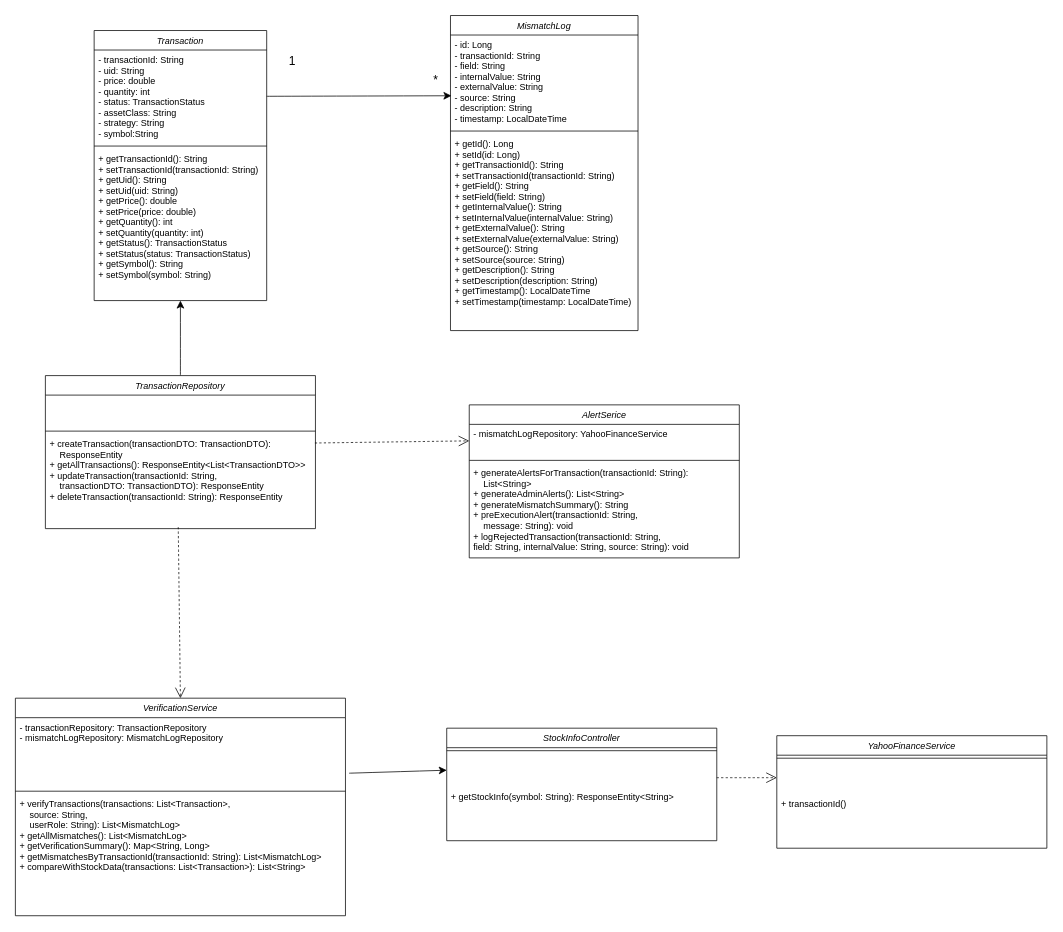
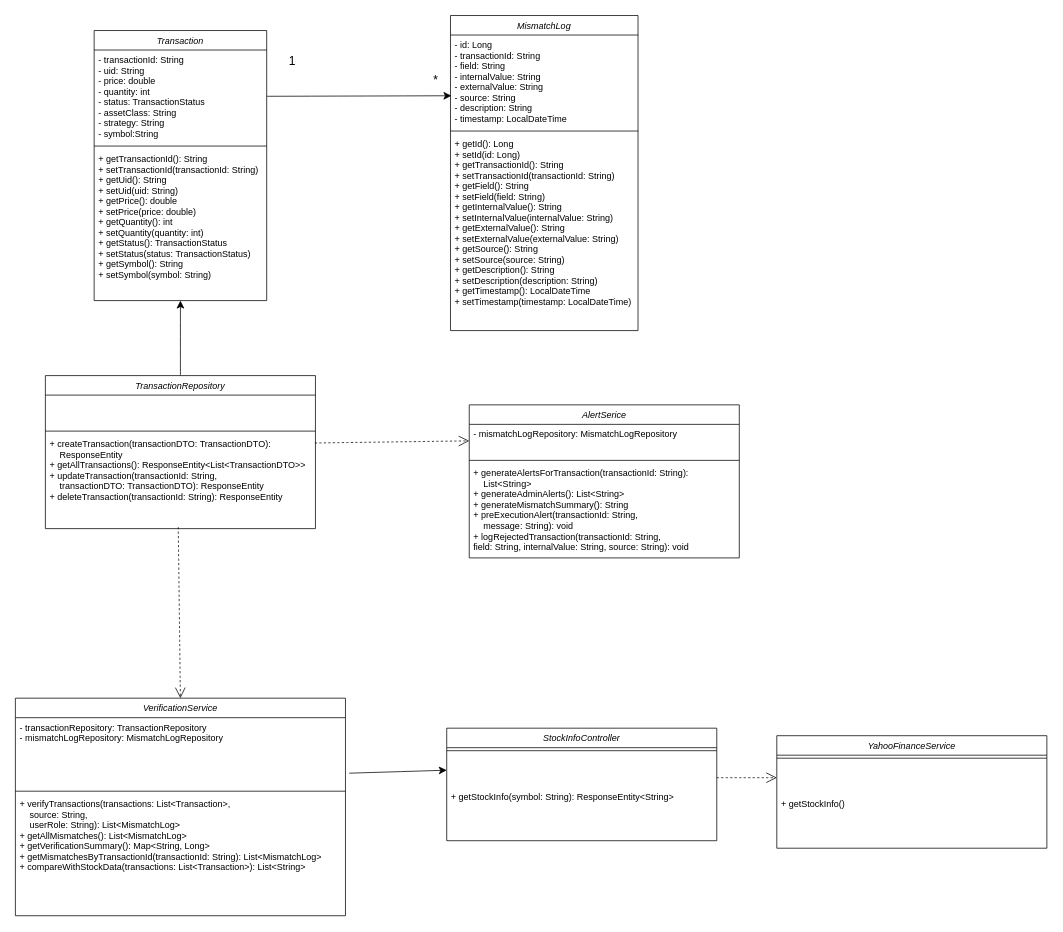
  <mxCell id="0" />
  <mxCell id="1" parent="0" />
  <mxCell id="2" value="Transaction" style="swimlane;fontStyle=2;align=center;verticalAlign=top;childLayout=stackLayout;horizontal=1;startSize=26;horizontalStack=0;resizeParent=1;resizeLast=0;collapsible=1;marginBottom=0;rounded=0;shadow=0;strokeWidth=1;" vertex="1" parent="1"><mxGeometry x="125" y="40" width="230" height="360" as="geometry"><mxRectangle x="230" y="140" width="160" height="26" as="alternateBounds" /></mxGeometry></mxCell>
  <mxCell id="3" value="- transactionId: String&#10;- uid: String&#10;- price: double&#10;- quantity: int&#10;- status: TransactionStatus&#10;- assetClass: String&#10;- strategy: String&#10;- symbol:String&#10;" style="text;align=left;verticalAlign=top;spacingLeft=4;spacingRight=4;overflow=hidden;rotatable=0;points=[[0,0.5],[1,0.5]];portConstraint=eastwest;" vertex="1" parent="2"><mxGeometry y="26" width="230" height="124" as="geometry" /></mxCell>
  <mxCell id="4" value="" style="line;html=1;strokeWidth=1;align=left;verticalAlign=middle;spacingTop=-1;spacingLeft=3;spacingRight=3;rotatable=0;labelPosition=right;points=[];portConstraint=eastwest;" vertex="1" parent="2"><mxGeometry y="150" width="230" height="8" as="geometry" /></mxCell>
  <mxCell id="5" value="+ getTransactionId(): String&#10;+ setTransactionId(transactionId: String) &#10;+ getUid(): String &#10;+ setUid(uid: String) &#10;+ getPrice(): double &#10;+ setPrice(price: double) &#10;+ getQuantity(): int &#10;+ setQuantity(quantity: int)&#10;+ getStatus(): TransactionStatus &#10;+ setStatus(status: TransactionStatus) &#10;+ getSymbol(): String &#10;+ setSymbol(symbol: String)" style="text;align=left;verticalAlign=top;spacingLeft=4;spacingRight=4;overflow=hidden;rotatable=0;points=[[0,0.5],[1,0.5]];portConstraint=eastwest;" vertex="1" parent="2"><mxGeometry y="158" width="230" height="202" as="geometry" /></mxCell>
  <mxCell id="6" value="MismatchLog" style="swimlane;fontStyle=2;align=center;verticalAlign=top;childLayout=stackLayout;horizontal=1;startSize=26;horizontalStack=0;resizeParent=1;resizeLast=0;collapsible=1;marginBottom=0;rounded=0;shadow=0;strokeWidth=1;" vertex="1" parent="1"><mxGeometry x="600" y="20" width="250" height="420" as="geometry"><mxRectangle x="230" y="140" width="160" height="26" as="alternateBounds" /></mxGeometry></mxCell>
  <mxCell id="7" value="- id: Long &#10;- transactionId: String &#10;- field: String &#10;- internalValue: String&#10;- externalValue: String &#10;- source: String &#10;- description: String &#10;- timestamp: LocalDateTime&#10;" style="text;align=left;verticalAlign=top;spacingLeft=4;spacingRight=4;overflow=hidden;rotatable=0;points=[[0,0.5],[1,0.5]];portConstraint=eastwest;" vertex="1" parent="6"><mxGeometry y="26" width="250" height="124" as="geometry" /></mxCell>
  <mxCell id="8" value="" style="line;html=1;strokeWidth=1;align=left;verticalAlign=middle;spacingTop=-1;spacingLeft=3;spacingRight=3;rotatable=0;labelPosition=right;points=[];portConstraint=eastwest;" vertex="1" parent="6"><mxGeometry y="150" width="250" height="8" as="geometry" /></mxCell>
  <mxCell id="9" value="+ getId(): Long &#10;+ setId(id: Long) &#10;+ getTransactionId(): String &#10;+ setTransactionId(transactionId: String) &#10;+ getField(): String &#10;+ setField(field: String) &#10;+ getInternalValue(): String &#10;+ setInternalValue(internalValue: String) &#10;+ getExternalValue(): String &#10;+ setExternalValue(externalValue: String) &#10;+ getSource(): String &#10;+ setSource(source: String) &#10;+ getDescription(): String &#10;+ setDescription(description: String) &#10;+ getTimestamp(): LocalDateTime &#10;+ setTimestamp(timestamp: LocalDateTime)" style="text;align=left;verticalAlign=top;spacingLeft=4;spacingRight=4;overflow=hidden;rotatable=0;points=[[0,0.5],[1,0.5]];portConstraint=eastwest;" vertex="1" parent="6"><mxGeometry y="158" width="250" height="262" as="geometry" /></mxCell>
  <mxCell id="10" style="edgeStyle=none;curved=1;rounded=0;orthogonalLoop=1;jettySize=auto;html=1;entryX=0;entryY=0.5;entryDx=0;entryDy=0;fontSize=12;startSize=8;endSize=8;" edge="1" parent="1" target="26"><mxGeometry relative="1" as="geometry"><mxPoint x="465" y="1030" as="sourcePoint" /></mxGeometry></mxCell>
  <mxCell id="11" value="VerificationService" style="swimlane;fontStyle=2;align=center;verticalAlign=top;childLayout=stackLayout;horizontal=1;startSize=26;horizontalStack=0;resizeParent=1;resizeLast=0;collapsible=1;marginBottom=0;rounded=0;shadow=0;strokeWidth=1;" vertex="1" parent="1"><mxGeometry x="20" y="930" width="440" height="290" as="geometry"><mxRectangle x="230" y="140" width="160" height="26" as="alternateBounds" /></mxGeometry></mxCell>
  <mxCell id="12" value="- transactionRepository: TransactionRepository&#10;- mismatchLogRepository: MismatchLogRepository&#10;&#10;" style="text;align=left;verticalAlign=top;spacingLeft=4;spacingRight=4;overflow=hidden;rotatable=0;points=[[0,0.5],[1,0.5]];portConstraint=eastwest;" vertex="1" parent="11"><mxGeometry y="26" width="440" height="94" as="geometry" /></mxCell>
  <mxCell id="13" value="" style="line;html=1;strokeWidth=1;align=left;verticalAlign=middle;spacingTop=-1;spacingLeft=3;spacingRight=3;rotatable=0;labelPosition=right;points=[];portConstraint=eastwest;" vertex="1" parent="11"><mxGeometry y="120" width="440" height="8" as="geometry" /></mxCell>
  <mxCell id="14" value="+ verifyTransactions(transactions: List&lt;Transaction&gt;, &#10;    source: String, &#10;    userRole: String): List&lt;MismatchLog&gt; &#10;+ getAllMismatches(): List&lt;MismatchLog&gt; &#10;+ getVerificationSummary(): Map&lt;String, Long&gt; &#10;+ getMismatchesByTransactionId(transactionId: String): List&lt;MismatchLog&gt; &#10;+ compareWithStockData(transactions: List&lt;Transaction&gt;): List&lt;String&gt; &#10;" style="text;align=left;verticalAlign=top;spacingLeft=4;spacingRight=4;overflow=hidden;rotatable=0;points=[[0,0.5],[1,0.5]];portConstraint=eastwest;" vertex="1" parent="11"><mxGeometry y="128" width="440" height="126" as="geometry" /></mxCell>
  <mxCell id="15" value="" style="edgeStyle=none;curved=1;rounded=0;orthogonalLoop=1;jettySize=auto;html=1;fontSize=12;startSize=8;endSize=8;" edge="1" parent="1" source="16" target="5"><mxGeometry relative="1" as="geometry" /></mxCell>
  <mxCell id="16" value="TransactionRepository" style="swimlane;fontStyle=2;align=center;verticalAlign=top;childLayout=stackLayout;horizontal=1;startSize=26;horizontalStack=0;resizeParent=1;resizeLast=0;collapsible=1;marginBottom=0;rounded=0;shadow=0;strokeWidth=1;" vertex="1" parent="1"><mxGeometry x="60" y="500" width="360" height="204" as="geometry"><mxRectangle x="230" y="140" width="160" height="26" as="alternateBounds" /></mxGeometry></mxCell>
  <mxCell id="17" value="&#10;" style="text;align=left;verticalAlign=top;spacingLeft=4;spacingRight=4;overflow=hidden;rotatable=0;points=[[0,0.5],[1,0.5]];portConstraint=eastwest;" vertex="1" parent="16"><mxGeometry y="26" width="360" height="44" as="geometry" /></mxCell>
  <mxCell id="18" value="" style="line;html=1;strokeWidth=1;align=left;verticalAlign=middle;spacingTop=-1;spacingLeft=3;spacingRight=3;rotatable=0;labelPosition=right;points=[];portConstraint=eastwest;" vertex="1" parent="16"><mxGeometry y="70" width="360" height="8" as="geometry" /></mxCell>
  <mxCell id="19" value="+ createTransaction(transactionDTO: TransactionDTO): &#10;    ResponseEntity&#10;+ getAllTransactions(): ResponseEntity&lt;List&lt;TransactionDTO&gt;&gt; &#10;+ updateTransaction(transactionId: String, &#10;    transactionDTO: TransactionDTO): ResponseEntity&#10;+ deleteTransaction(transactionId: String): ResponseEntity" style="text;align=left;verticalAlign=top;spacingLeft=4;spacingRight=4;overflow=hidden;rotatable=0;points=[[0,0.5],[1,0.5]];portConstraint=eastwest;" vertex="1" parent="16"><mxGeometry y="78" width="360" height="126" as="geometry" /></mxCell>
  <mxCell id="20" value="AlertSerice" style="swimlane;fontStyle=2;align=center;verticalAlign=top;childLayout=stackLayout;horizontal=1;startSize=26;horizontalStack=0;resizeParent=1;resizeLast=0;collapsible=1;marginBottom=0;rounded=0;shadow=0;strokeWidth=1;" vertex="1" parent="1"><mxGeometry x="625" y="539" width="360" height="204" as="geometry"><mxRectangle x="230" y="140" width="160" height="26" as="alternateBounds" /></mxGeometry></mxCell>
- <mxCell id="21" value="- mismatchLogRepository: YahooFinanceService" style="text;align=left;verticalAlign=top;spacingLeft=4;spacingRight=4;overflow=hidden;rotatable=0;points=[[0,0.5],[1,0.5]];portConstraint=eastwest;" vertex="1" parent="20"><mxGeometry y="26" width="360" height="44" as="geometry" /></mxCell>
+ <mxCell id="21" value="- mismatchLogRepository: MismatchLogRepository" style="text;align=left;verticalAlign=top;spacingLeft=4;spacingRight=4;overflow=hidden;rotatable=0;points=[[0,0.5],[1,0.5]];portConstraint=eastwest;" vertex="1" parent="20"><mxGeometry y="26" width="360" height="44" as="geometry" /></mxCell>
  <mxCell id="22" value="" style="line;html=1;strokeWidth=1;align=left;verticalAlign=middle;spacingTop=-1;spacingLeft=3;spacingRight=3;rotatable=0;labelPosition=right;points=[];portConstraint=eastwest;" vertex="1" parent="20"><mxGeometry y="70" width="360" height="8" as="geometry" /></mxCell>
  <mxCell id="23" value="+ generateAlertsForTransaction(transactionId: String): &#10;    List&lt;String&gt; &#10;+ generateAdminAlerts(): List&lt;String&gt; &#10;+ generateMismatchSummary(): String &#10;+ preExecutionAlert(transactionId: String, &#10;    message: String): void &#10;+ logRejectedTransaction(transactionId: String, &#10;field: String, internalValue: String, source: String): void " style="text;align=left;verticalAlign=top;spacingLeft=4;spacingRight=4;overflow=hidden;rotatable=0;points=[[0,0.5],[1,0.5]];portConstraint=eastwest;" vertex="1" parent="20"><mxGeometry y="78" width="360" height="126" as="geometry" /></mxCell>
  <mxCell id="24" value="StockInfoController" style="swimlane;fontStyle=2;align=center;verticalAlign=top;childLayout=stackLayout;horizontal=1;startSize=26;horizontalStack=0;resizeParent=1;resizeLast=0;collapsible=1;marginBottom=0;rounded=0;shadow=0;strokeWidth=1;" vertex="1" parent="1"><mxGeometry x="595" y="970" width="360" height="150" as="geometry"><mxRectangle x="230" y="140" width="160" height="26" as="alternateBounds" /></mxGeometry></mxCell>
  <mxCell id="25" value="" style="line;html=1;strokeWidth=1;align=left;verticalAlign=middle;spacingTop=-1;spacingLeft=3;spacingRight=3;rotatable=0;labelPosition=right;points=[];portConstraint=eastwest;" vertex="1" parent="24"><mxGeometry y="26" width="360" height="8" as="geometry" /></mxCell>
  <mxCell id="26" value="&#10;" style="text;align=left;verticalAlign=top;spacingLeft=4;spacingRight=4;overflow=hidden;rotatable=0;points=[[0,0.5],[1,0.5]];portConstraint=eastwest;" vertex="1" parent="24"><mxGeometry y="34" width="360" height="44" as="geometry" /></mxCell>
  <mxCell id="27" value="+ getStockInfo(symbol: String): ResponseEntity&lt;String&gt; " style="text;align=left;verticalAlign=top;spacingLeft=4;spacingRight=4;overflow=hidden;rotatable=0;points=[[0,0.5],[1,0.5]];portConstraint=eastwest;" vertex="1" parent="24"><mxGeometry y="78" width="360" height="72" as="geometry" /></mxCell>
  <mxCell id="28" style="edgeStyle=none;curved=1;rounded=0;orthogonalLoop=1;jettySize=auto;html=1;entryX=0.005;entryY=0.653;entryDx=0;entryDy=0;entryPerimeter=0;fontSize=12;startSize=8;endSize=8;" edge="1" parent="1" source="3" target="7"><mxGeometry relative="1" as="geometry" /></mxCell>
  <mxCell id="29" value="YahooFinanceService" style="swimlane;fontStyle=2;align=center;verticalAlign=top;childLayout=stackLayout;horizontal=1;startSize=26;horizontalStack=0;resizeParent=1;resizeLast=0;collapsible=1;marginBottom=0;rounded=0;shadow=0;strokeWidth=1;" vertex="1" parent="1"><mxGeometry x="1035" y="980" width="360" height="150" as="geometry"><mxRectangle x="230" y="140" width="160" height="26" as="alternateBounds" /></mxGeometry></mxCell>
  <mxCell id="30" value="" style="line;html=1;strokeWidth=1;align=left;verticalAlign=middle;spacingTop=-1;spacingLeft=3;spacingRight=3;rotatable=0;labelPosition=right;points=[];portConstraint=eastwest;" vertex="1" parent="29"><mxGeometry y="26" width="360" height="8" as="geometry" /></mxCell>
  <mxCell id="31" value="&#10;" style="text;align=left;verticalAlign=top;spacingLeft=4;spacingRight=4;overflow=hidden;rotatable=0;points=[[0,0.5],[1,0.5]];portConstraint=eastwest;" vertex="1" parent="29"><mxGeometry y="34" width="360" height="44" as="geometry" /></mxCell>
- <mxCell id="32" value="+ transactionId()" style="text;align=left;verticalAlign=top;spacingLeft=4;spacingRight=4;overflow=hidden;rotatable=0;points=[[0,0.5],[1,0.5]];portConstraint=eastwest;" vertex="1" parent="29"><mxGeometry y="78" width="360" height="72" as="geometry" /></mxCell>
+ <mxCell id="32" value="+ getStockInfo()" style="text;align=left;verticalAlign=top;spacingLeft=4;spacingRight=4;overflow=hidden;rotatable=0;points=[[0,0.5],[1,0.5]];portConstraint=eastwest;" vertex="1" parent="29"><mxGeometry y="78" width="360" height="72" as="geometry" /></mxCell>
  <mxCell id="33" value="" style="endArrow=open;endSize=12;dashed=1;html=1;rounded=0;fontSize=12;curved=1;exitX=0.492;exitY=0.984;exitDx=0;exitDy=0;exitPerimeter=0;entryX=0.5;entryY=0;entryDx=0;entryDy=0;" edge="1" parent="1" source="19" target="11"><mxGeometry width="160" relative="1" as="geometry"><mxPoint x="445" y="770" as="sourcePoint" /><mxPoint x="605" y="770" as="targetPoint" /></mxGeometry></mxCell>
  <mxCell id="34" value="1" style="text;html=1;align=center;verticalAlign=middle;resizable=0;points=[];autosize=1;strokeColor=none;fillColor=none;fontSize=16;" vertex="1" parent="1"><mxGeometry x="374" y="66" width="30" height="30" as="geometry" /></mxCell>
  <mxCell id="35" value="*" style="text;html=1;align=center;verticalAlign=middle;resizable=0;points=[];autosize=1;strokeColor=none;fillColor=none;fontSize=16;" vertex="1" parent="1"><mxGeometry x="565" y="91" width="30" height="30" as="geometry" /></mxCell>
  <mxCell id="36" value="" style="endArrow=open;endSize=12;dashed=1;html=1;rounded=0;fontSize=12;curved=1;exitX=1;exitY=0.727;exitDx=0;exitDy=0;exitPerimeter=0;entryX=0;entryY=0.5;entryDx=0;entryDy=0;" edge="1" parent="1" source="26" target="31"><mxGeometry width="160" relative="1" as="geometry"><mxPoint x="460" y="1420" as="sourcePoint" /><mxPoint x="463" y="1648" as="targetPoint" /></mxGeometry></mxCell>
  <mxCell id="37" value="" style="endArrow=open;endSize=12;dashed=1;html=1;rounded=0;fontSize=12;curved=1;exitX=0.998;exitY=0.094;exitDx=0;exitDy=0;exitPerimeter=0;entryX=0;entryY=0.5;entryDx=0;entryDy=0;" edge="1" parent="1" source="19" target="21"><mxGeometry width="160" relative="1" as="geometry"><mxPoint x="495" y="702" as="sourcePoint" /><mxPoint x="498" y="930" as="targetPoint" /></mxGeometry></mxCell>
